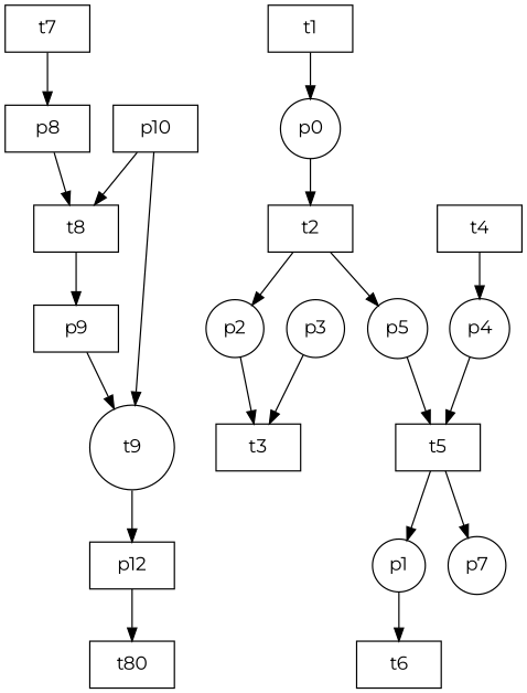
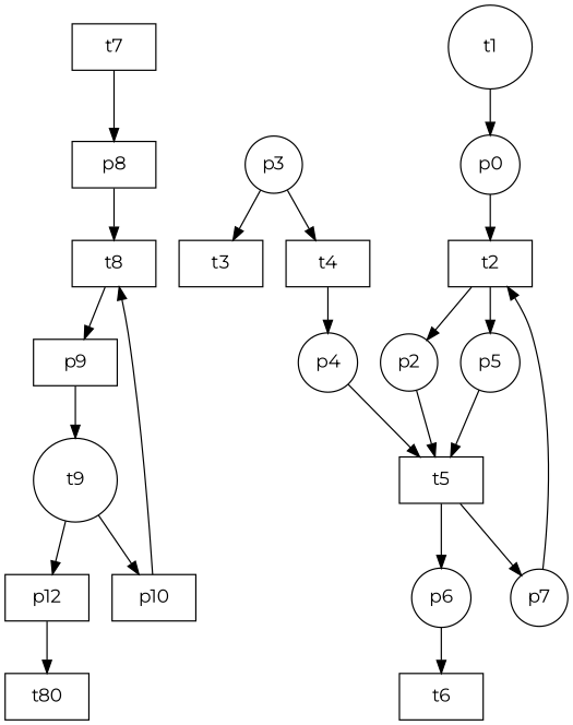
  digraph {
    fontname=Montserrat
    fontsize=12
    node [fixedsize=true fontname=Montserrat shape=box]
    edge [fontname=Montserrat]
    p8 [width=0.9]
    t8 [width=0.9]
    p9 [width=0.9]
    t9 [shape=circle width=0.9]
    p10 [width=0.9]
    n6 [label=p12 width=0.9]
    n7 [label=t80 width=0.9]
    t7 [width=0.9]
    n9 [label=p0 shape=circle fixedsize=""]
    t2 [width=0.9]
    p2 [shape=circle fixedsize=""]
    p5 [shape=circle fixedsize=""]
    t3 [width=0.9]
    p3 [shape=circle fixedsize=""]
    t4 [width=0.9]
    p4 [shape=circle fixedsize=""]
    t5 [width=0.9]
-   p6 [shape=circle label=p1 fixedsize=""]
+   p6 [shape=circle fixedsize=""]
    p7 [shape=circle fixedsize=""]
    t6 [width=0.9]
-   t1 [width=0.9]
+   t1 [shape=circle width=0.9]
    subgraph sub_1 {
      color=lightgrey
      style=filled
      p8
      t8
      p9
      t9
      p10
      n6
      n7
      t7
    }
    p8 -> t8
    t8 -> p9
    p9 -> t9
-   p10 -> t9
+   t9 -> p10
    t9 -> n6
    p10 -> t8
    n6 -> n7
    t7 -> p8
    n9 -> t2
    t2 -> p2
    t2 -> p5
-   p2 -> t3
+   p2 -> t5
    p5 -> t5
    p3 -> t3
+   p3 -> t4
    t4 -> p4
    p4 -> t5
    t5 -> p6
    t5 -> p7
    p6 -> t6
+   p7 -> t2
    t1 -> n9
  }
